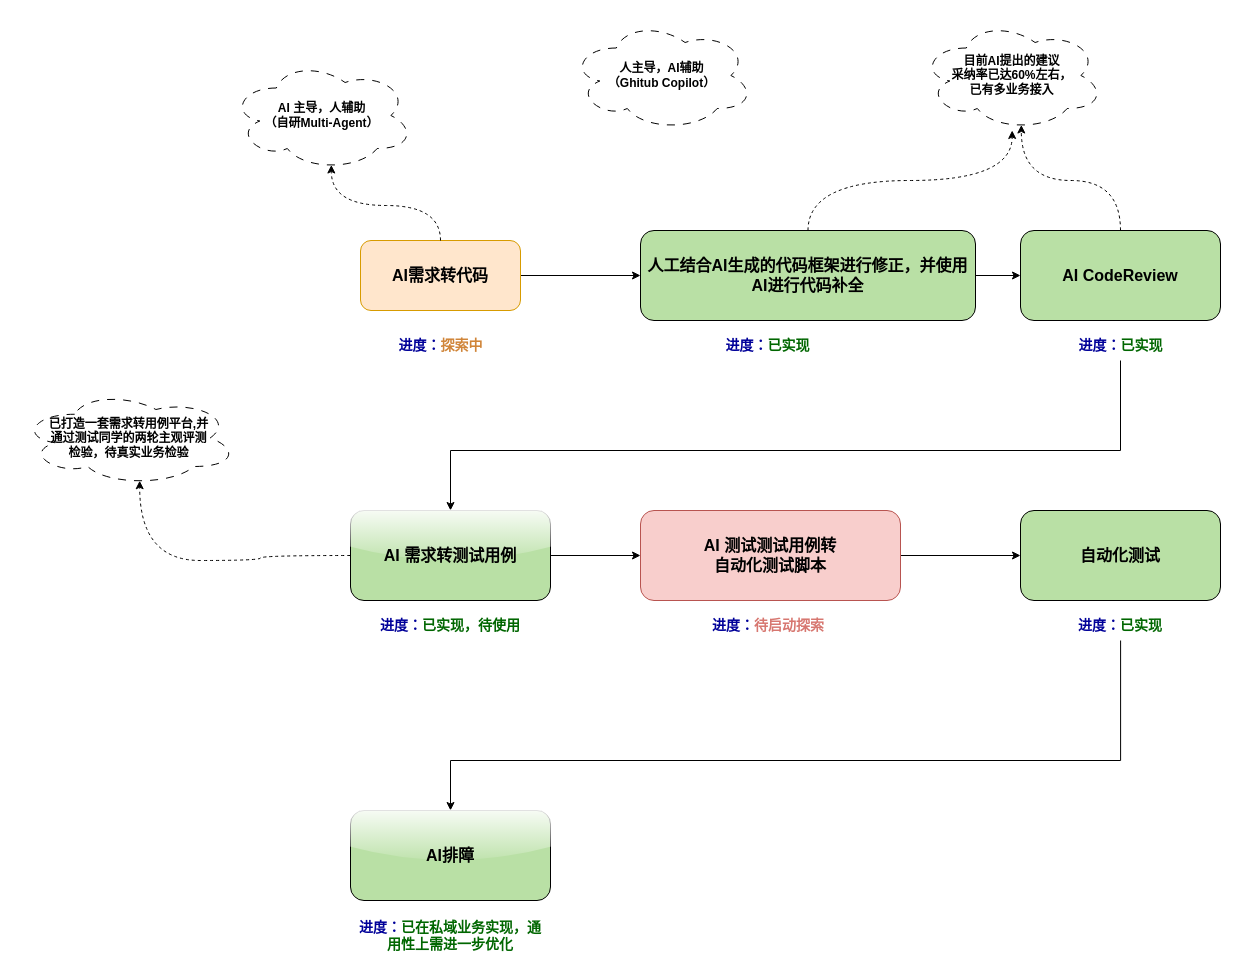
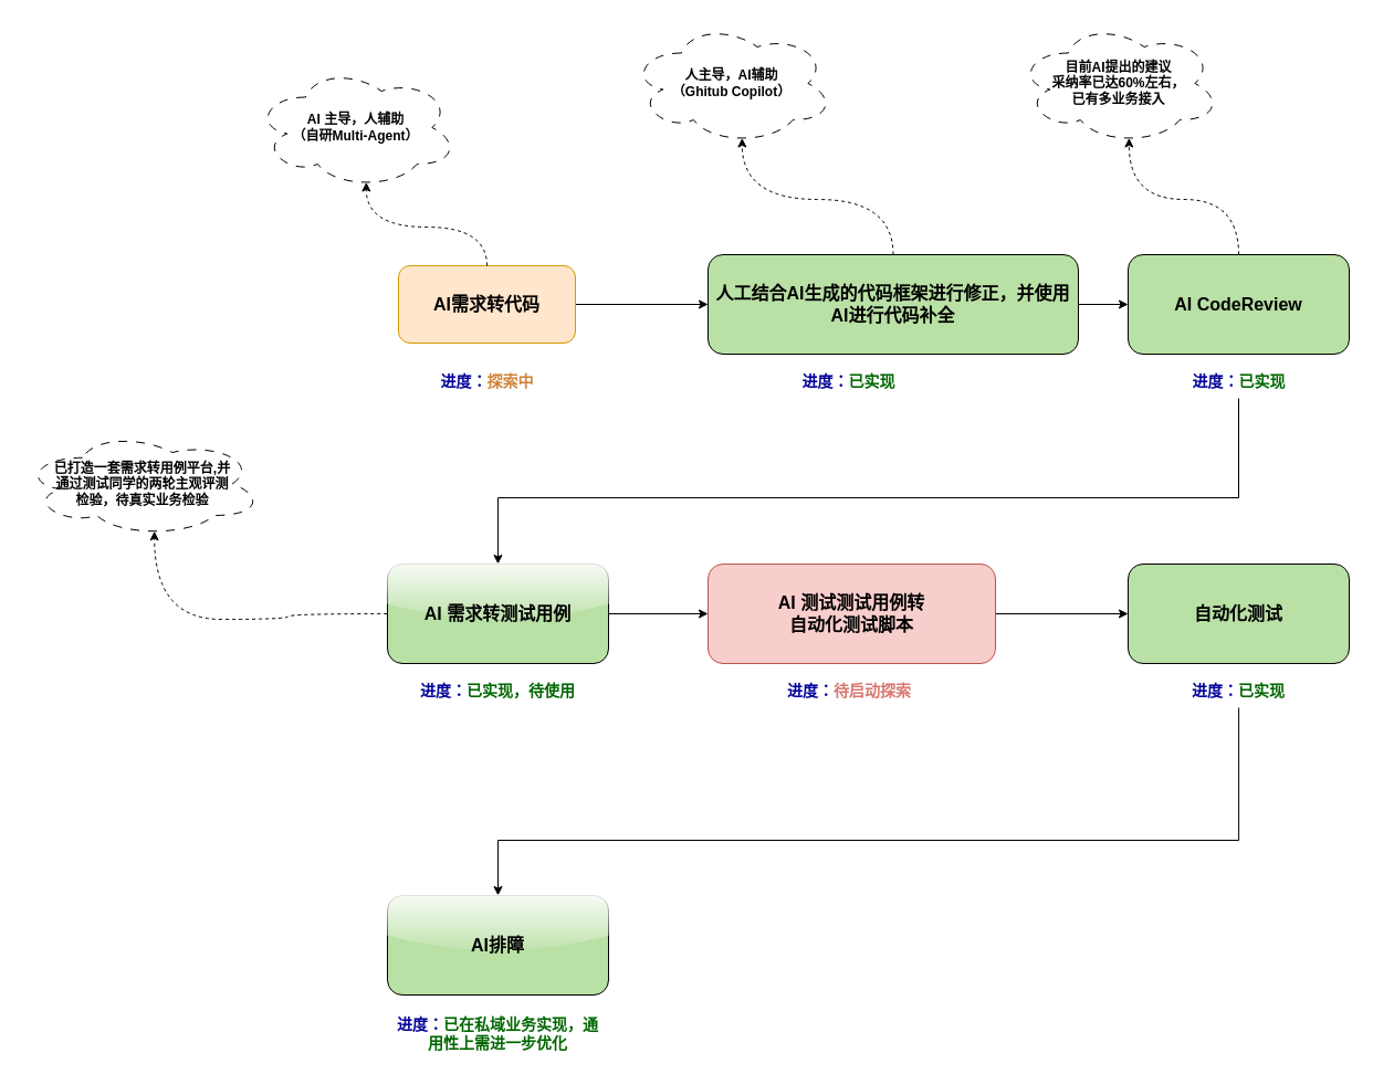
  <mxCell id="0" />
  <mxCell id="1" parent="0" />
  <mxCell id="2" style="edgeStyle=orthogonalEdgeStyle;rounded=0;orthogonalLoop=1;jettySize=auto;html=1;entryX=0;entryY=0.5;entryDx=0;entryDy=0;" edge="1" parent="1" source="3" target="7"><mxGeometry relative="1" as="geometry" /></mxCell>
  <mxCell id="3" value="AI需求转代码" style="rounded=1;whiteSpace=wrap;html=1;fillColor=#ffe6cc;fontSize=16;fontStyle=1;strokeColor=#d79b00;" vertex="1" parent="1"><mxGeometry x="360" y="240" width="160" height="70" as="geometry" /></mxCell>
  <mxCell id="4" value="&lt;b&gt;AI 主导，人辅助&lt;br&gt;（自研Multi-Agent）&lt;/b&gt;" style="ellipse;shape=cloud;whiteSpace=wrap;html=1;align=center;dashed=1;dashPattern=8 8;" vertex="1" parent="1"><mxGeometry x="230" y="60" width="183.33" height="110" as="geometry" /></mxCell>
  <mxCell id="5" style="edgeStyle=orthogonalEdgeStyle;rounded=0;orthogonalLoop=1;jettySize=auto;html=1;entryX=0.55;entryY=0.95;entryDx=0;entryDy=0;entryPerimeter=0;curved=1;dashed=1;" edge="1" parent="1" source="3" target="4"><mxGeometry relative="1" as="geometry" /></mxCell>
  <mxCell id="6" style="edgeStyle=orthogonalEdgeStyle;rounded=0;orthogonalLoop=1;jettySize=auto;html=1;entryX=0;entryY=0.5;entryDx=0;entryDy=0;" edge="1" parent="1" source="7" target="12"><mxGeometry relative="1" as="geometry" /></mxCell>
  <mxCell id="7" value="人工结合AI生成的代码框架进行修正，并使用AI进行代码补全" style="rounded=1;whiteSpace=wrap;html=1;fillColor=#B9E0A5;fontSize=16;fontStyle=1" vertex="1" parent="1"><mxGeometry x="640" y="230" width="335" height="90" as="geometry" /></mxCell>
  <mxCell id="8" value="&lt;b&gt;人主导，AI辅助&lt;br&gt;（Ghitub Copilot）&lt;/b&gt;" style="ellipse;shape=cloud;whiteSpace=wrap;html=1;align=center;dashed=1;dashPattern=8 8;" vertex="1" parent="1"><mxGeometry x="570" y="20" width="183.33" height="110" as="geometry" /></mxCell>
- <mxCell id="9" style="edgeStyle=orthogonalEdgeStyle;rounded=0;orthogonalLoop=1;jettySize=auto;html=1;curved=1;dashed=1;" edge="1" parent="1" source="7" target="26"><mxGeometry relative="1" as="geometry" /></mxCell>
+ <mxCell id="9" style="edgeStyle=orthogonalEdgeStyle;rounded=0;orthogonalLoop=1;jettySize=auto;html=1;entryX=0.55;entryY=0.95;entryDx=0;entryDy=0;entryPerimeter=0;curved=1;dashed=1;" edge="1" parent="1" source="7" target="8"><mxGeometry relative="1" as="geometry" /></mxCell>
  <mxCell id="10" value="&lt;b style=&quot;font-size: 14px;&quot;&gt;&lt;font style=&quot;font-size: 14px;&quot; color=&quot;#000099&quot;&gt;进度：&lt;/font&gt;&lt;font color=&quot;#d08539&quot; style=&quot;font-size: 14px;&quot;&gt;探索中&lt;/font&gt;&lt;/b&gt;" style="text;html=1;align=center;verticalAlign=middle;whiteSpace=wrap;rounded=0;fontSize=14;" vertex="1" parent="1"><mxGeometry x="386.5" y="330" width="107" height="30" as="geometry" /></mxCell>
  <mxCell id="11" value="&lt;span style=&quot;font-size: 14px;&quot;&gt;&lt;font style=&quot;font-size: 14px;&quot; color=&quot;#000099&quot;&gt;进度：&lt;/font&gt;&lt;font style=&quot;font-size: 14px;&quot; color=&quot;#006600&quot;&gt;已实现&lt;/font&gt;&lt;/span&gt;" style="text;html=1;align=center;verticalAlign=middle;whiteSpace=wrap;rounded=0;fontStyle=1;fontSize=14;" vertex="1" parent="1"><mxGeometry x="714" y="330" width="107" height="30" as="geometry" /></mxCell>
  <mxCell id="12" value="AI CodeReview" style="rounded=1;whiteSpace=wrap;html=1;fillColor=#B9E0A5;fontSize=16;fontStyle=1" vertex="1" parent="1"><mxGeometry x="1020" y="230" width="200" height="90" as="geometry" /></mxCell>
  <mxCell id="13" style="edgeStyle=orthogonalEdgeStyle;rounded=0;orthogonalLoop=1;jettySize=auto;html=1;entryX=0.5;entryY=0;entryDx=0;entryDy=0;" edge="1" parent="1" source="14" target="16"><mxGeometry relative="1" as="geometry"><Array as="points"><mxPoint x="1120" y="450" /><mxPoint x="450" y="450" /></Array></mxGeometry></mxCell>
  <mxCell id="14" value="&lt;span style=&quot;font-size: 14px;&quot;&gt;&lt;font style=&quot;font-size: 14px;&quot; color=&quot;#000099&quot;&gt;进度：&lt;/font&gt;&lt;font style=&quot;font-size: 14px;&quot; color=&quot;#006600&quot;&gt;已实现&lt;/font&gt;&lt;/span&gt;" style="text;html=1;align=center;verticalAlign=middle;whiteSpace=wrap;rounded=0;fontStyle=1;fontSize=14;" vertex="1" parent="1"><mxGeometry x="1066.5" y="330" width="107" height="30" as="geometry" /></mxCell>
  <mxCell id="15" value="" style="edgeStyle=orthogonalEdgeStyle;rounded=0;orthogonalLoop=1;jettySize=auto;html=1;" edge="1" parent="1" source="16" target="19"><mxGeometry relative="1" as="geometry" /></mxCell>
  <mxCell id="16" value="AI 需求转测试用例" style="rounded=1;whiteSpace=wrap;html=1;fillColor=#B9E0A5;fontSize=16;fontStyle=1;shadow=0;glass=1;" vertex="1" parent="1"><mxGeometry x="350" y="510" width="200" height="90" as="geometry" /></mxCell>
  <mxCell id="17" value="&lt;span style=&quot;font-size: 14px;&quot;&gt;&lt;font style=&quot;font-size: 14px;&quot; color=&quot;#000099&quot;&gt;进度：&lt;/font&gt;&lt;font style=&quot;font-size: 14px;&quot; color=&quot;#006600&quot;&gt;已实现，待使用&lt;/font&gt;&lt;/span&gt;" style="text;html=1;align=center;verticalAlign=middle;whiteSpace=wrap;rounded=0;fontStyle=1;fontSize=14;" vertex="1" parent="1"><mxGeometry x="378.25" y="610" width="143.5" height="30" as="geometry" /></mxCell>
  <mxCell id="18" style="edgeStyle=orthogonalEdgeStyle;rounded=0;orthogonalLoop=1;jettySize=auto;html=1;entryX=0;entryY=0.5;entryDx=0;entryDy=0;" edge="1" parent="1" source="19" target="21"><mxGeometry relative="1" as="geometry"><mxPoint x="970" y="555" as="targetPoint" /></mxGeometry></mxCell>
  <mxCell id="19" value="AI 测试测试用例转&lt;br&gt;自动化测试脚本" style="rounded=1;whiteSpace=wrap;html=1;fillColor=#f8cecc;fontSize=16;fontStyle=1;strokeColor=#b85450;" vertex="1" parent="1"><mxGeometry x="640" y="510" width="260" height="90" as="geometry" /></mxCell>
  <mxCell id="20" value="&lt;font style=&quot;font-size: 14px;&quot; color=&quot;#000099&quot;&gt;进度：&lt;/font&gt;&lt;font color=&quot;#d77770&quot; style=&quot;font-size: 14px;&quot;&gt;待启动探索&lt;/font&gt;" style="text;html=1;align=center;verticalAlign=middle;whiteSpace=wrap;rounded=0;fontStyle=1;fontSize=14;" vertex="1" parent="1"><mxGeometry x="705.75" y="610" width="123.5" height="30" as="geometry" /></mxCell>
  <mxCell id="21" value="自动化测试" style="rounded=1;whiteSpace=wrap;html=1;fillColor=#B9E0A5;fontSize=16;fontStyle=1" vertex="1" parent="1"><mxGeometry x="1020" y="510" width="200" height="90" as="geometry" /></mxCell>
  <mxCell id="22" style="edgeStyle=orthogonalEdgeStyle;rounded=0;orthogonalLoop=1;jettySize=auto;html=1;entryX=0.5;entryY=0;entryDx=0;entryDy=0;" edge="1" parent="1" source="23" target="24"><mxGeometry relative="1" as="geometry"><Array as="points"><mxPoint x="1120" y="760" /><mxPoint x="450" y="760" /></Array></mxGeometry></mxCell>
  <mxCell id="23" value="&lt;span style=&quot;font-size: 14px;&quot;&gt;&lt;font style=&quot;font-size: 14px;&quot; color=&quot;#000099&quot;&gt;进度：&lt;/font&gt;&lt;font style=&quot;font-size: 14px;&quot; color=&quot;#006600&quot;&gt;已实现&lt;/font&gt;&lt;/span&gt;" style="text;html=1;align=center;verticalAlign=middle;whiteSpace=wrap;rounded=0;fontStyle=1;fontSize=14;" vertex="1" parent="1"><mxGeometry x="1048.25" y="610" width="143.5" height="30" as="geometry" /></mxCell>
  <mxCell id="24" value="AI排障" style="rounded=1;whiteSpace=wrap;html=1;fillColor=#B9E0A5;fontSize=16;fontStyle=1;glass=1;" vertex="1" parent="1"><mxGeometry x="350" y="810" width="200" height="90" as="geometry" /></mxCell>
  <mxCell id="25" value="&lt;span style=&quot;font-size: 14px;&quot;&gt;&lt;font style=&quot;font-size: 14px;&quot; color=&quot;#000099&quot;&gt;进度：&lt;/font&gt;&lt;font style=&quot;font-size: 14px;&quot; color=&quot;#006600&quot;&gt;已在私域业务实现，通用性上需进一步优化&lt;/font&gt;&lt;/span&gt;" style="text;html=1;align=center;verticalAlign=middle;whiteSpace=wrap;rounded=0;fontStyle=1;fontSize=14;" vertex="1" parent="1"><mxGeometry x="353.25" y="920" width="193.5" height="30" as="geometry" /></mxCell>
  <mxCell id="26" value="&lt;b&gt;目前AI提出的建议&lt;br&gt;采纳率已达60%左右，&lt;br&gt;已有多业务接入&lt;/b&gt;" style="ellipse;shape=cloud;whiteSpace=wrap;html=1;align=center;dashed=1;dashPattern=8 8;" vertex="1" parent="1"><mxGeometry x="920" y="20" width="183.33" height="110" as="geometry" /></mxCell>
  <mxCell id="27" style="edgeStyle=orthogonalEdgeStyle;rounded=0;orthogonalLoop=1;jettySize=auto;html=1;entryX=0.55;entryY=0.95;entryDx=0;entryDy=0;entryPerimeter=0;curved=1;dashed=1;" edge="1" parent="1" source="12" target="26"><mxGeometry relative="1" as="geometry" /></mxCell>
  <mxCell id="28" value="&lt;b&gt;已打造一套需求转用例平台,并&lt;br&gt;通过测试同学的两轮主观评测&lt;br&gt;检验，待真实业务检验&lt;br&gt;&lt;/b&gt;" style="ellipse;shape=cloud;whiteSpace=wrap;html=1;align=center;dashed=1;dashPattern=8 8;" vertex="1" parent="1"><mxGeometry x="20" y="390" width="216.66" height="95" as="geometry" /></mxCell>
  <mxCell id="29" style="edgeStyle=orthogonalEdgeStyle;rounded=0;orthogonalLoop=1;jettySize=auto;html=1;entryX=0.55;entryY=0.95;entryDx=0;entryDy=0;entryPerimeter=0;curved=1;dashed=1;" edge="1" parent="1" source="16" target="28"><mxGeometry relative="1" as="geometry"><Array as="points"><mxPoint x="260" y="555" /><mxPoint x="260" y="560" /><mxPoint x="139" y="560" /></Array></mxGeometry></mxCell>
